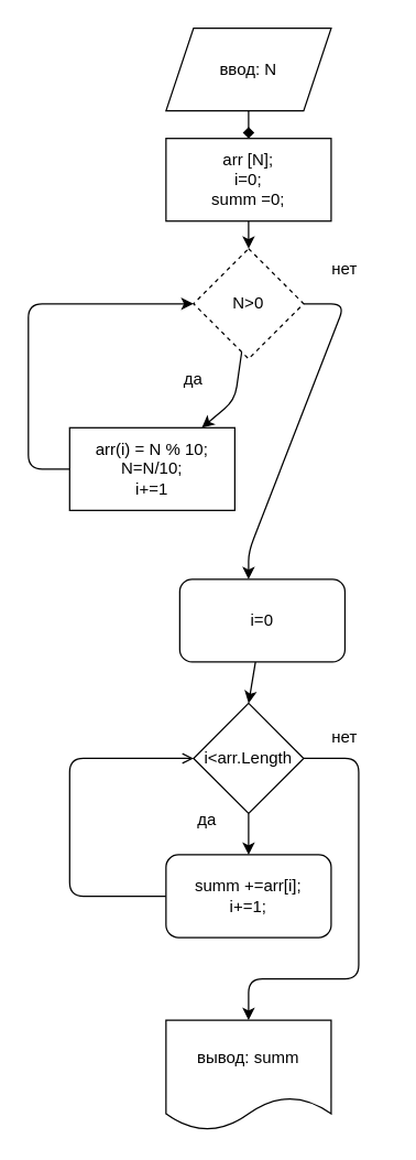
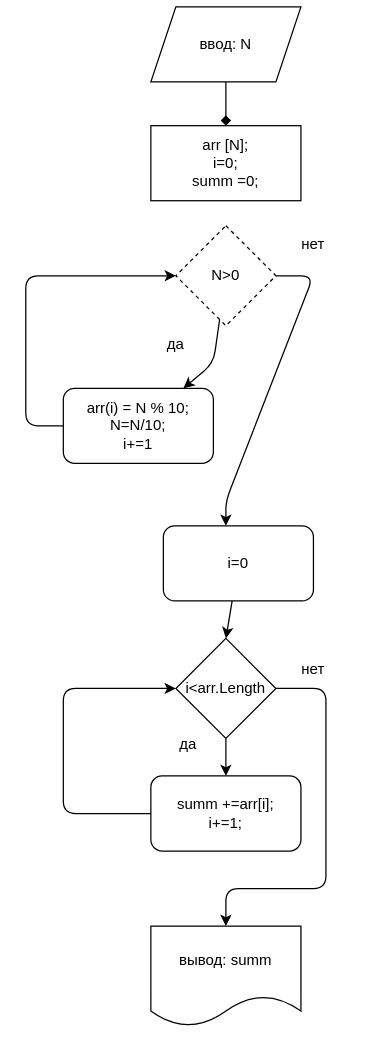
  <mxCell id="0" />
  <mxCell id="1" parent="0" />
  <mxCell id="2" style="edgeStyle=none;html=1;entryX=0.5;entryY=0;entryDx=0;entryDy=0;endArrow=diamond;" parent="1" source="3" target="8" edge="1"><mxGeometry relative="1" as="geometry" /></mxCell>
- <mxCell id="3" value="ввод: N" style="shape=parallelogram;perimeter=parallelogramPerimeter;whiteSpace=wrap;html=1;fixedSize=1;" parent="1" vertex="1"><mxGeometry x="120" y="20" width="120" height="60" as="geometry" /></mxCell>
+ <mxCell id="3" value="ввод: N" style="shape=parallelogram;perimeter=parallelogramPerimeter;whiteSpace=wrap;html=1;fixedSize=1;" parent="1" vertex="1"><mxGeometry x="120" y="5" width="120" height="60" as="geometry" /></mxCell>
  <mxCell id="4" style="edgeStyle=none;html=1;" parent="1" source="6" target="10" edge="1"><mxGeometry relative="1" as="geometry"><mxPoint x="180" y="320" as="targetPoint" /><Array as="points"><mxPoint x="170" y="290" /></Array></mxGeometry></mxCell>
  <mxCell id="5" style="edgeStyle=none;html=1;startArrow=none;exitX=1;exitY=0.5;exitDx=0;exitDy=0;" parent="1" source="6" edge="1"><mxGeometry relative="1" as="geometry"><mxPoint x="180" y="420" as="targetPoint" /><mxPoint x="230" y="195" as="sourcePoint" /><Array as="points"><mxPoint x="250" y="220" /><mxPoint x="180" y="400" /></Array></mxGeometry></mxCell>
  <mxCell id="6" value="N&amp;gt;0" style="rhombus;whiteSpace=wrap;html=1;dashed=1;" parent="1" vertex="1"><mxGeometry x="140" y="180" width="80" height="80" as="geometry" /></mxCell>
- <mxCell id="7" style="edgeStyle=none;html=1;" parent="1" source="8" target="6" edge="1"><mxGeometry relative="1" as="geometry" /></mxCell>
  <mxCell id="8" value="arr [N];&lt;br&gt;i=0;&lt;br&gt;summ =0;" style="rounded=0;whiteSpace=wrap;html=1;" parent="1" vertex="1"><mxGeometry x="120" y="100" width="120" height="60" as="geometry" /></mxCell>
  <mxCell id="9" style="edgeStyle=none;html=1;exitX=0;exitY=0.5;exitDx=0;exitDy=0;entryX=0;entryY=0.5;entryDx=0;entryDy=0;" parent="1" source="10" target="6" edge="1"><mxGeometry relative="1" as="geometry"><Array as="points"><mxPoint y="340" x="20" /><mxPoint y="220" x="20" /></Array></mxGeometry></mxCell>
- <mxCell id="10" value="arr(i) = N % 10;&lt;br&gt;N=N/10;&lt;br&gt;i+=1" style="whiteSpace=wrap;html=1;rounded=0;" parent="1" vertex="1"><mxGeometry x="50" y="310" width="120" height="60" as="geometry" /></mxCell>
+ <mxCell id="10" value="arr(i) = N % 10;&lt;br&gt;N=N/10;&lt;br&gt;i+=1" style="rounded=1;whiteSpace=wrap;html=1;" parent="1" vertex="1"><mxGeometry x="50" y="310" width="120" height="60" as="geometry" /></mxCell>
  <mxCell id="11" value="да" style="text;html=1;strokeColor=none;fillColor=none;align=center;verticalAlign=middle;whiteSpace=wrap;rounded=0;" parent="1" vertex="1"><mxGeometry x="110" y="260" width="60" height="30" as="geometry" /></mxCell>
  <mxCell id="12" value="нет" style="text;html=1;strokeColor=none;fillColor=none;align=center;verticalAlign=middle;whiteSpace=wrap;rounded=0;" parent="1" vertex="1"><mxGeometry x="220" y="180" width="60" height="30" as="geometry" /></mxCell>
  <mxCell id="13" style="edgeStyle=none;html=1;entryX=0.5;entryY=0;entryDx=0;entryDy=0;" parent="1" source="14" target="17" edge="1"><mxGeometry relative="1" as="geometry" /></mxCell>
  <mxCell id="14" value="i=0" style="rounded=1;whiteSpace=wrap;html=1;" parent="1" vertex="1"><mxGeometry x="130" y="420" width="120" height="60" as="geometry" /></mxCell>
  <mxCell id="15" style="edgeStyle=none;html=1;" parent="1" source="17" edge="1"><mxGeometry relative="1" as="geometry"><mxPoint x="180" y="620" as="targetPoint" /></mxGeometry></mxCell>
  <mxCell id="16" style="edgeStyle=none;html=1;" parent="1" source="17" edge="1"><mxGeometry relative="1" as="geometry"><mxPoint x="180" y="740" as="targetPoint" /><Array as="points"><mxPoint x="260" y="550" /><mxPoint x="260" y="710" /><mxPoint x="180" y="710" /></Array></mxGeometry></mxCell>
  <mxCell id="17" value="i&amp;lt;arr.Length" style="rhombus;whiteSpace=wrap;html=1;" parent="1" vertex="1"><mxGeometry x="140" y="510" width="80" height="80" as="geometry" /></mxCell>
- <mxCell id="18" style="edgeStyle=none;html=1;entryX=0;entryY=0.5;entryDx=0;entryDy=0;endArrow=open;" parent="1" source="19" target="17" edge="1"><mxGeometry relative="1" as="geometry"><mxPoint x="130" y="560" as="targetPoint" /><Array as="points"><mxPoint x="50" y="650" /><mxPoint x="50" y="550" /></Array></mxGeometry></mxCell>
+ <mxCell id="18" style="edgeStyle=none;html=1;entryX=0;entryY=0.5;entryDx=0;entryDy=0;" parent="1" source="19" target="17" edge="1"><mxGeometry relative="1" as="geometry"><mxPoint x="130" y="560" as="targetPoint" /><Array as="points"><mxPoint x="50" y="650" /><mxPoint x="50" y="550" /></Array></mxGeometry></mxCell>
  <mxCell id="19" value="summ +=arr[i];&lt;br&gt;i+=1;" style="rounded=1;whiteSpace=wrap;html=1;" parent="1" vertex="1"><mxGeometry x="120" y="620" width="120" height="60" as="geometry" /></mxCell>
  <mxCell id="20" value="да" style="text;html=1;strokeColor=none;fillColor=none;align=center;verticalAlign=middle;whiteSpace=wrap;rounded=0;" parent="1" vertex="1"><mxGeometry x="120" y="580" width="60" height="30" as="geometry" /></mxCell>
  <mxCell id="21" value="нет" style="text;html=1;strokeColor=none;fillColor=none;align=center;verticalAlign=middle;whiteSpace=wrap;rounded=0;" parent="1" vertex="1"><mxGeometry x="220" y="520" width="60" height="30" as="geometry" /></mxCell>
  <mxCell id="22" value="вывод: summ" style="shape=document;whiteSpace=wrap;html=1;boundedLbl=1;" parent="1" vertex="1"><mxGeometry x="120" y="740" width="120" height="80" as="geometry" /></mxCell>
